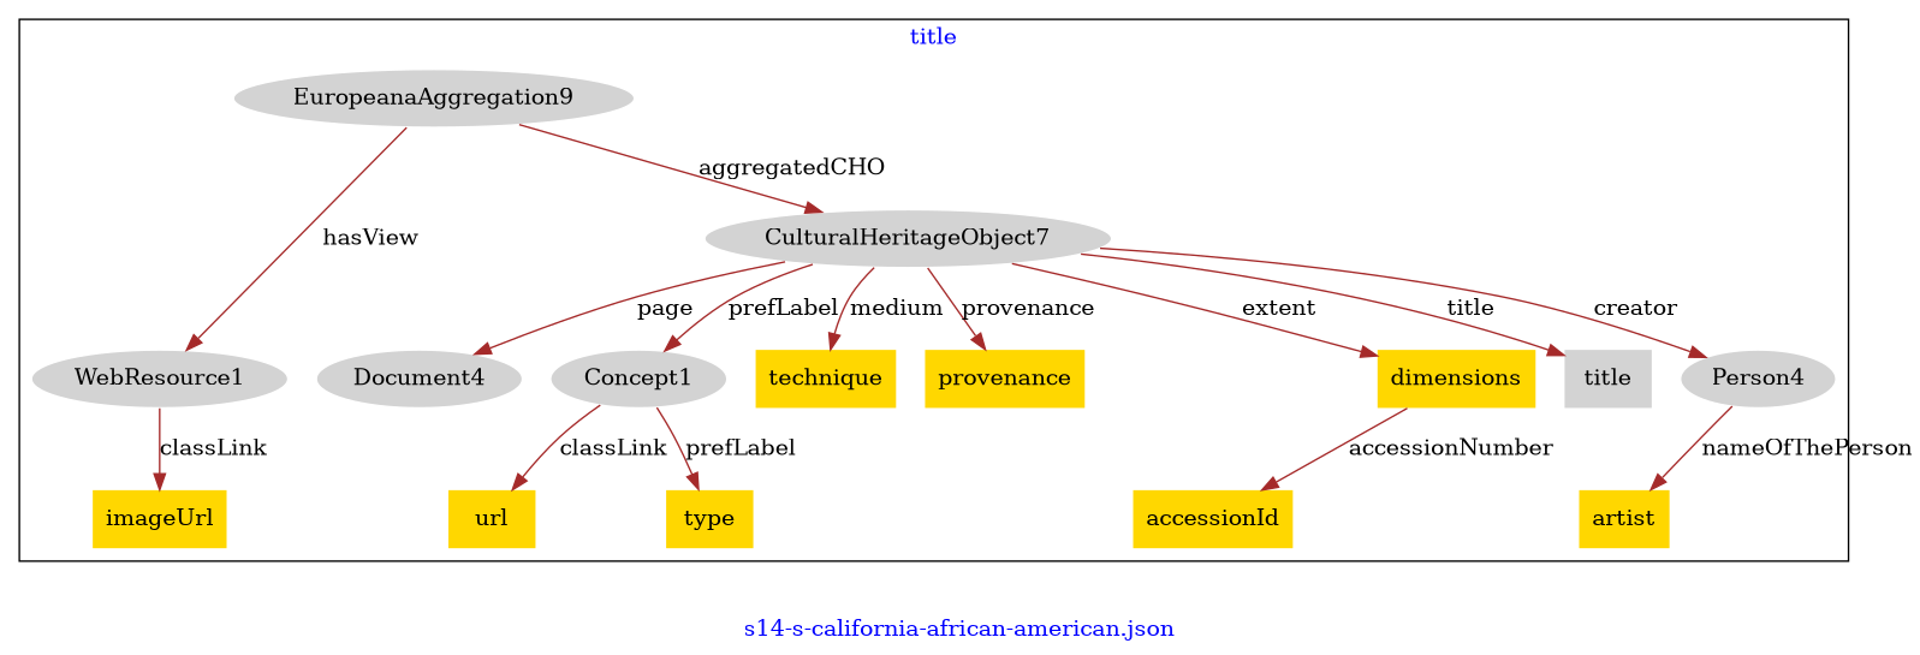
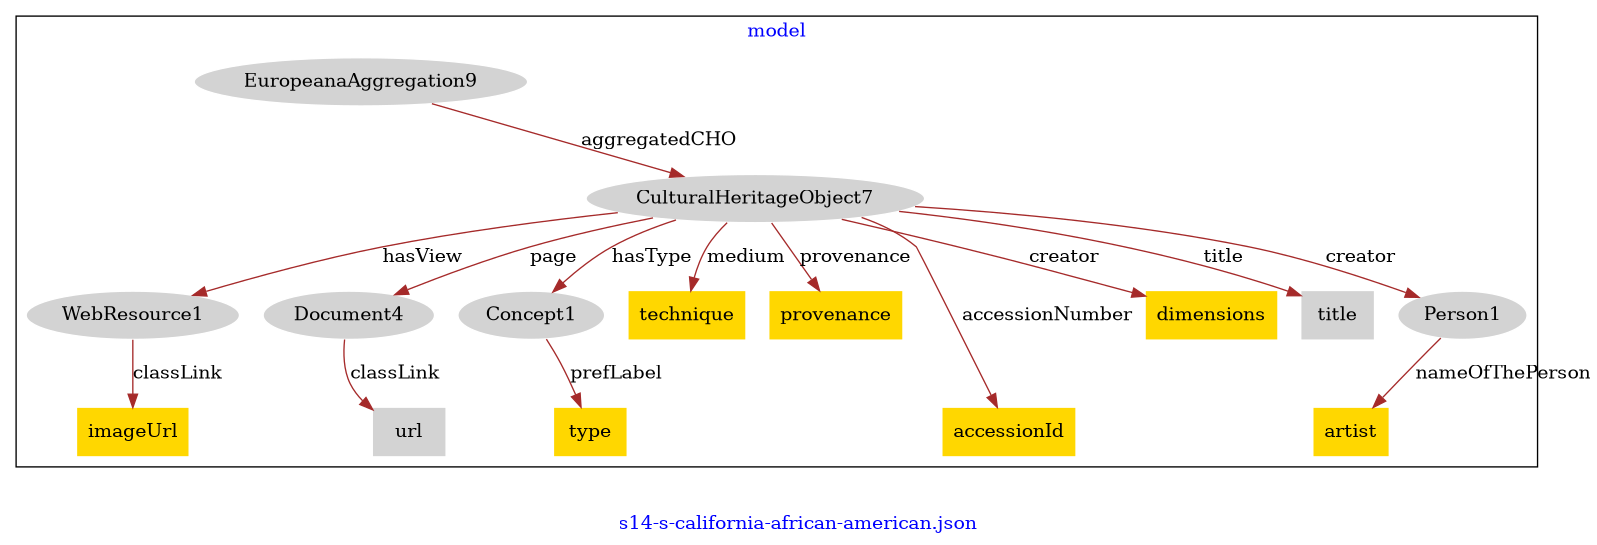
  digraph {
    fontcolor=blue
    label="s14-s-california-african-american.json"
    remincross=true
    node [fillcolor=gold style=filled shape=plaintext]
    edge [color=brown fontcolor=black]
    n1 [color=white fillcolor=lightgray label=CulturalHeritageObject7 shape=""]
-   n2 [color=white fillcolor=lightgray label=Person4 shape=""]
+   n2 [color=white fillcolor=lightgray label=Person1 shape=""]
    n3 [color=white fillcolor=lightgray label=Concept1 shape=""]
    n4 [color=white fillcolor=lightgray label=Document4 shape=""]
    n5 [color=white fillcolor=lightgray label=EuropeanaAggregation9 shape=""]
    n6 [color=white fillcolor=lightgray label=WebResource1 shape=""]
    n7 [label=type]
    n8 [label=dimensions]
    n9 [label=imageUrl]
    n10 [label=artist]
-   n11 [label=url]
+   n11 [fillcolor=lightgray label=url]
    n12 [label=technique]
    n13 [label=provenance]
    n14 [label=accessionId]
    n15 [fillcolor=lightgray label=title]
    subgraph cluster_1 {
-     label=title
+     label=model
      n1
      n2
      n3
      n4
      n5
      n6
      n7
      n8
      n9
      n10
      n11
      n12
      n13
      n14
      n15
    }
    n1 -> n2 [label=creator]
-   n1 -> n3 [label=prefLabel]
+   n1 -> n3 [label=hasType]
    n1 -> n4 [label=page]
-   n1 -> n8 [label=extent]
+   n1 -> n8 [label=creator]
    n1 -> n12 [label=medium]
    n1 -> n13 [label=provenance]
-   n8 -> n14 [label=accessionNumber]
+   n1 -> n14 [label=accessionNumber]
    n1 -> n15 [label=title]
    n2 -> n10 [label=nameOfThePerson]
    n3 -> n7 [label=prefLabel]
-   n3 -> n11 [label=classLink]
+   n4 -> n11 [label=classLink]
    n5 -> n1 [label=aggregatedCHO]
-   n5 -> n6 [label=hasView]
+   n1 -> n6 [label=hasView]
    n6 -> n9 [label=classLink]
  }
